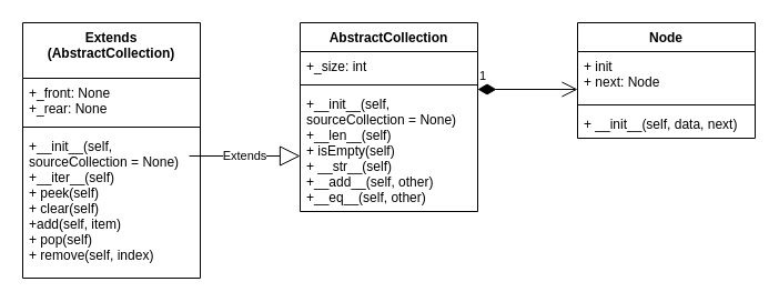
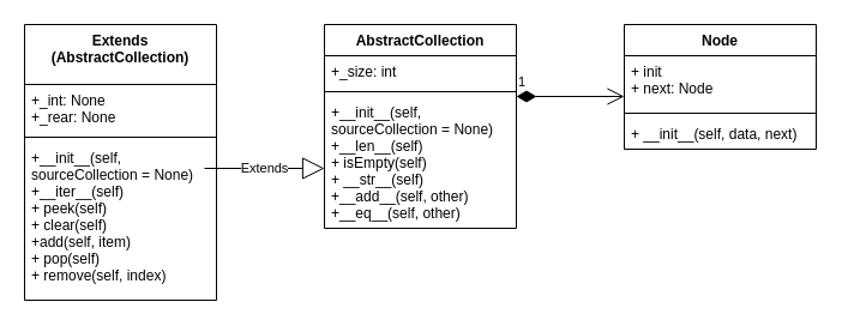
  <mxCell id="0" />
  <mxCell id="1" parent="0" />
  <mxCell id="2" value="AbstractCollection" style="swimlane;fontStyle=1;align=center;verticalAlign=top;childLayout=stackLayout;horizontal=1;startSize=26;horizontalStack=0;resizeParent=1;resizeParentMax=0;resizeLast=0;collapsible=1;marginBottom=0;" vertex="1" parent="1"><mxGeometry x="270" y="20" width="160" height="170" as="geometry" /></mxCell>
  <mxCell id="3" value="+_size: int" style="text;strokeColor=none;fillColor=none;align=left;verticalAlign=top;spacingLeft=4;spacingRight=4;overflow=hidden;rotatable=0;points=[[0,0.5],[1,0.5]];portConstraint=eastwest;" vertex="1" parent="2"><mxGeometry y="26" width="160" height="26" as="geometry" /></mxCell>
  <mxCell id="4" value="" style="line;strokeWidth=1;fillColor=none;align=left;verticalAlign=middle;spacingTop=-1;spacingLeft=3;spacingRight=3;rotatable=0;labelPosition=right;points=[];portConstraint=eastwest;" vertex="1" parent="2"><mxGeometry y="52" width="160" height="8" as="geometry" /></mxCell>
  <mxCell id="5" value="+__init__(self, &#10;sourceCollection = None)&#10;+__len__(self)&#10;+ isEmpty(self)&#10;+ __str__(self)&#10;+__add__(self, other)&#10;+__eq__(self, other)&#10;&#10;&#10;" style="text;strokeColor=none;fillColor=none;align=left;verticalAlign=top;spacingLeft=4;spacingRight=4;overflow=hidden;rotatable=0;points=[[0,0.5],[1,0.5]];portConstraint=eastwest;" vertex="1" parent="2"><mxGeometry y="60" width="160" height="110" as="geometry" /></mxCell>
  <mxCell id="6" value="Extends" style="endArrow=block;endSize=16;endFill=0;html=1;" edge="1" parent="2"><mxGeometry width="160" relative="1" as="geometry"><mxPoint x="-100" y="120" as="sourcePoint" /><mxPoint y="120" as="targetPoint" /><mxPoint as="offset" /></mxGeometry></mxCell>
  <mxCell id="7" value="Node" style="swimlane;fontStyle=1;align=center;verticalAlign=top;childLayout=stackLayout;horizontal=1;startSize=26;horizontalStack=0;resizeParent=1;resizeParentMax=0;resizeLast=0;collapsible=1;marginBottom=0;" vertex="1" parent="1"><mxGeometry x="520" y="20" width="160" height="104" as="geometry" /></mxCell>
  <mxCell id="8" value="+ init&#10;+ next: Node&#10;&#10;" style="text;strokeColor=none;fillColor=none;align=left;verticalAlign=top;spacingLeft=4;spacingRight=4;overflow=hidden;rotatable=0;points=[[0,0.5],[1,0.5]];portConstraint=eastwest;" vertex="1" parent="7"><mxGeometry y="26" width="160" height="44" as="geometry" /></mxCell>
  <mxCell id="9" value="" style="line;strokeWidth=1;fillColor=none;align=left;verticalAlign=middle;spacingTop=-1;spacingLeft=3;spacingRight=3;rotatable=0;labelPosition=right;points=[];portConstraint=eastwest;" vertex="1" parent="7"><mxGeometry y="70" width="160" height="8" as="geometry" /></mxCell>
  <mxCell id="10" value="+ __init__(self, data, next)" style="text;strokeColor=none;fillColor=none;align=left;verticalAlign=top;spacingLeft=4;spacingRight=4;overflow=hidden;rotatable=0;points=[[0,0.5],[1,0.5]];portConstraint=eastwest;" vertex="1" parent="7"><mxGeometry y="78" width="160" height="26" as="geometry" /></mxCell>
  <mxCell id="11" value="Extends&#10;(AbstractCollection)" style="swimlane;fontStyle=1;align=center;verticalAlign=top;childLayout=stackLayout;horizontal=1;startSize=50;horizontalStack=0;resizeParent=1;resizeParentMax=0;resizeLast=0;collapsible=1;marginBottom=0;" vertex="1" parent="1"><mxGeometry x="20" y="20" width="160" height="230" as="geometry" /></mxCell>
- <mxCell id="12" value="+_front: None&#10;+_rear: None&#10;&#10;" style="text;strokeColor=none;fillColor=none;align=left;verticalAlign=top;spacingLeft=4;spacingRight=4;overflow=hidden;rotatable=0;points=[[0,0.5],[1,0.5]];portConstraint=eastwest;" vertex="1" parent="11"><mxGeometry y="50" width="160" height="40" as="geometry" /></mxCell>
+ <mxCell id="12" value="+_int: None&#10;+_rear: None&#10;&#10;" style="text;strokeColor=none;fillColor=none;align=left;verticalAlign=top;spacingLeft=4;spacingRight=4;overflow=hidden;rotatable=0;points=[[0,0.5],[1,0.5]];portConstraint=eastwest;" vertex="1" parent="11"><mxGeometry y="50" width="160" height="40" as="geometry" /></mxCell>
  <mxCell id="13" value="" style="line;strokeWidth=1;fillColor=none;align=left;verticalAlign=middle;spacingTop=-1;spacingLeft=3;spacingRight=3;rotatable=0;labelPosition=right;points=[];portConstraint=eastwest;" vertex="1" parent="11"><mxGeometry y="90" width="160" height="8" as="geometry" /></mxCell>
  <mxCell id="14" value="+__init__(self, &#10;sourceCollection = None)&#10;+__iter__(self)&#10;+ peek(self)&#10;+ clear(self)&#10;+add(self, item)&#10;+ pop(self)&#10;+ remove(self, index)&#10;" style="text;strokeColor=none;fillColor=none;align=left;verticalAlign=top;spacingLeft=4;spacingRight=4;overflow=hidden;rotatable=0;points=[[0,0.5],[1,0.5]];portConstraint=eastwest;" vertex="1" parent="11"><mxGeometry y="98" width="160" height="132" as="geometry" /></mxCell>
  <mxCell id="15" value="1" style="endArrow=open;html=1;endSize=12;startArrow=diamondThin;startSize=14;startFill=1;edgeStyle=orthogonalEdgeStyle;align=left;verticalAlign=bottom;" edge="1" parent="1"><mxGeometry x="-1" y="3" relative="1" as="geometry"><mxPoint x="430" y="80" as="sourcePoint" /><mxPoint x="520" y="80" as="targetPoint" /></mxGeometry></mxCell>
